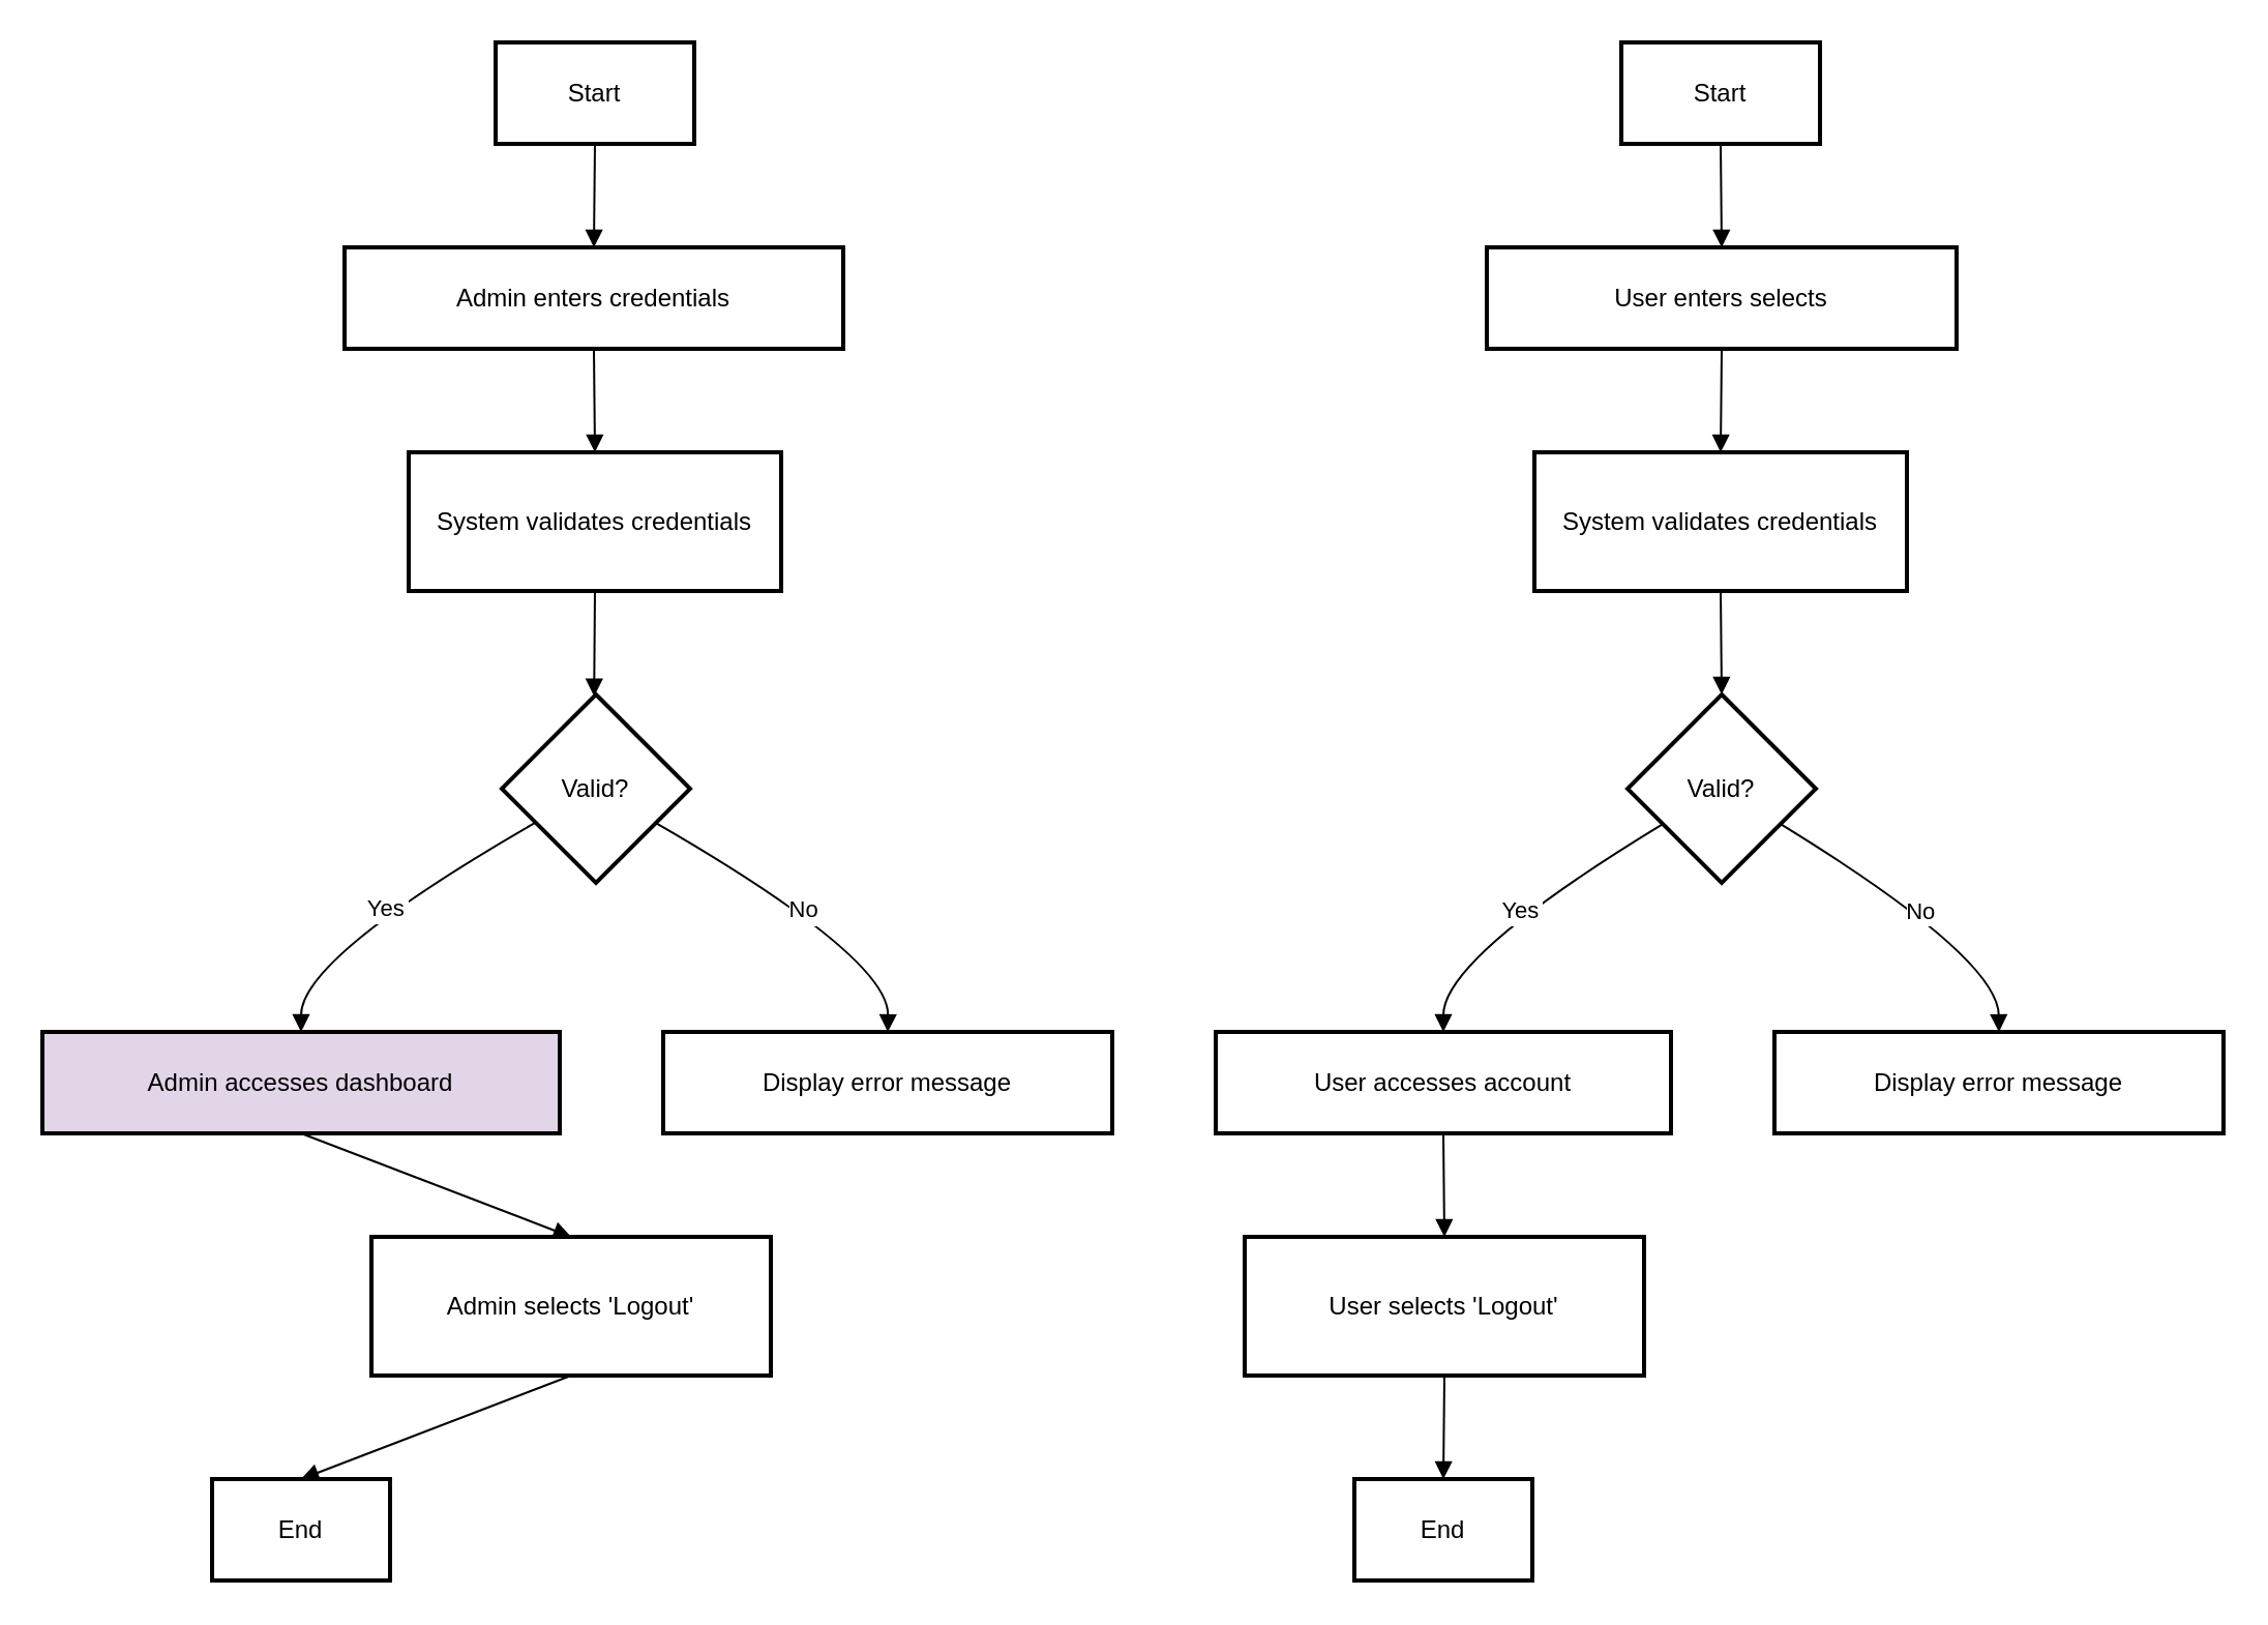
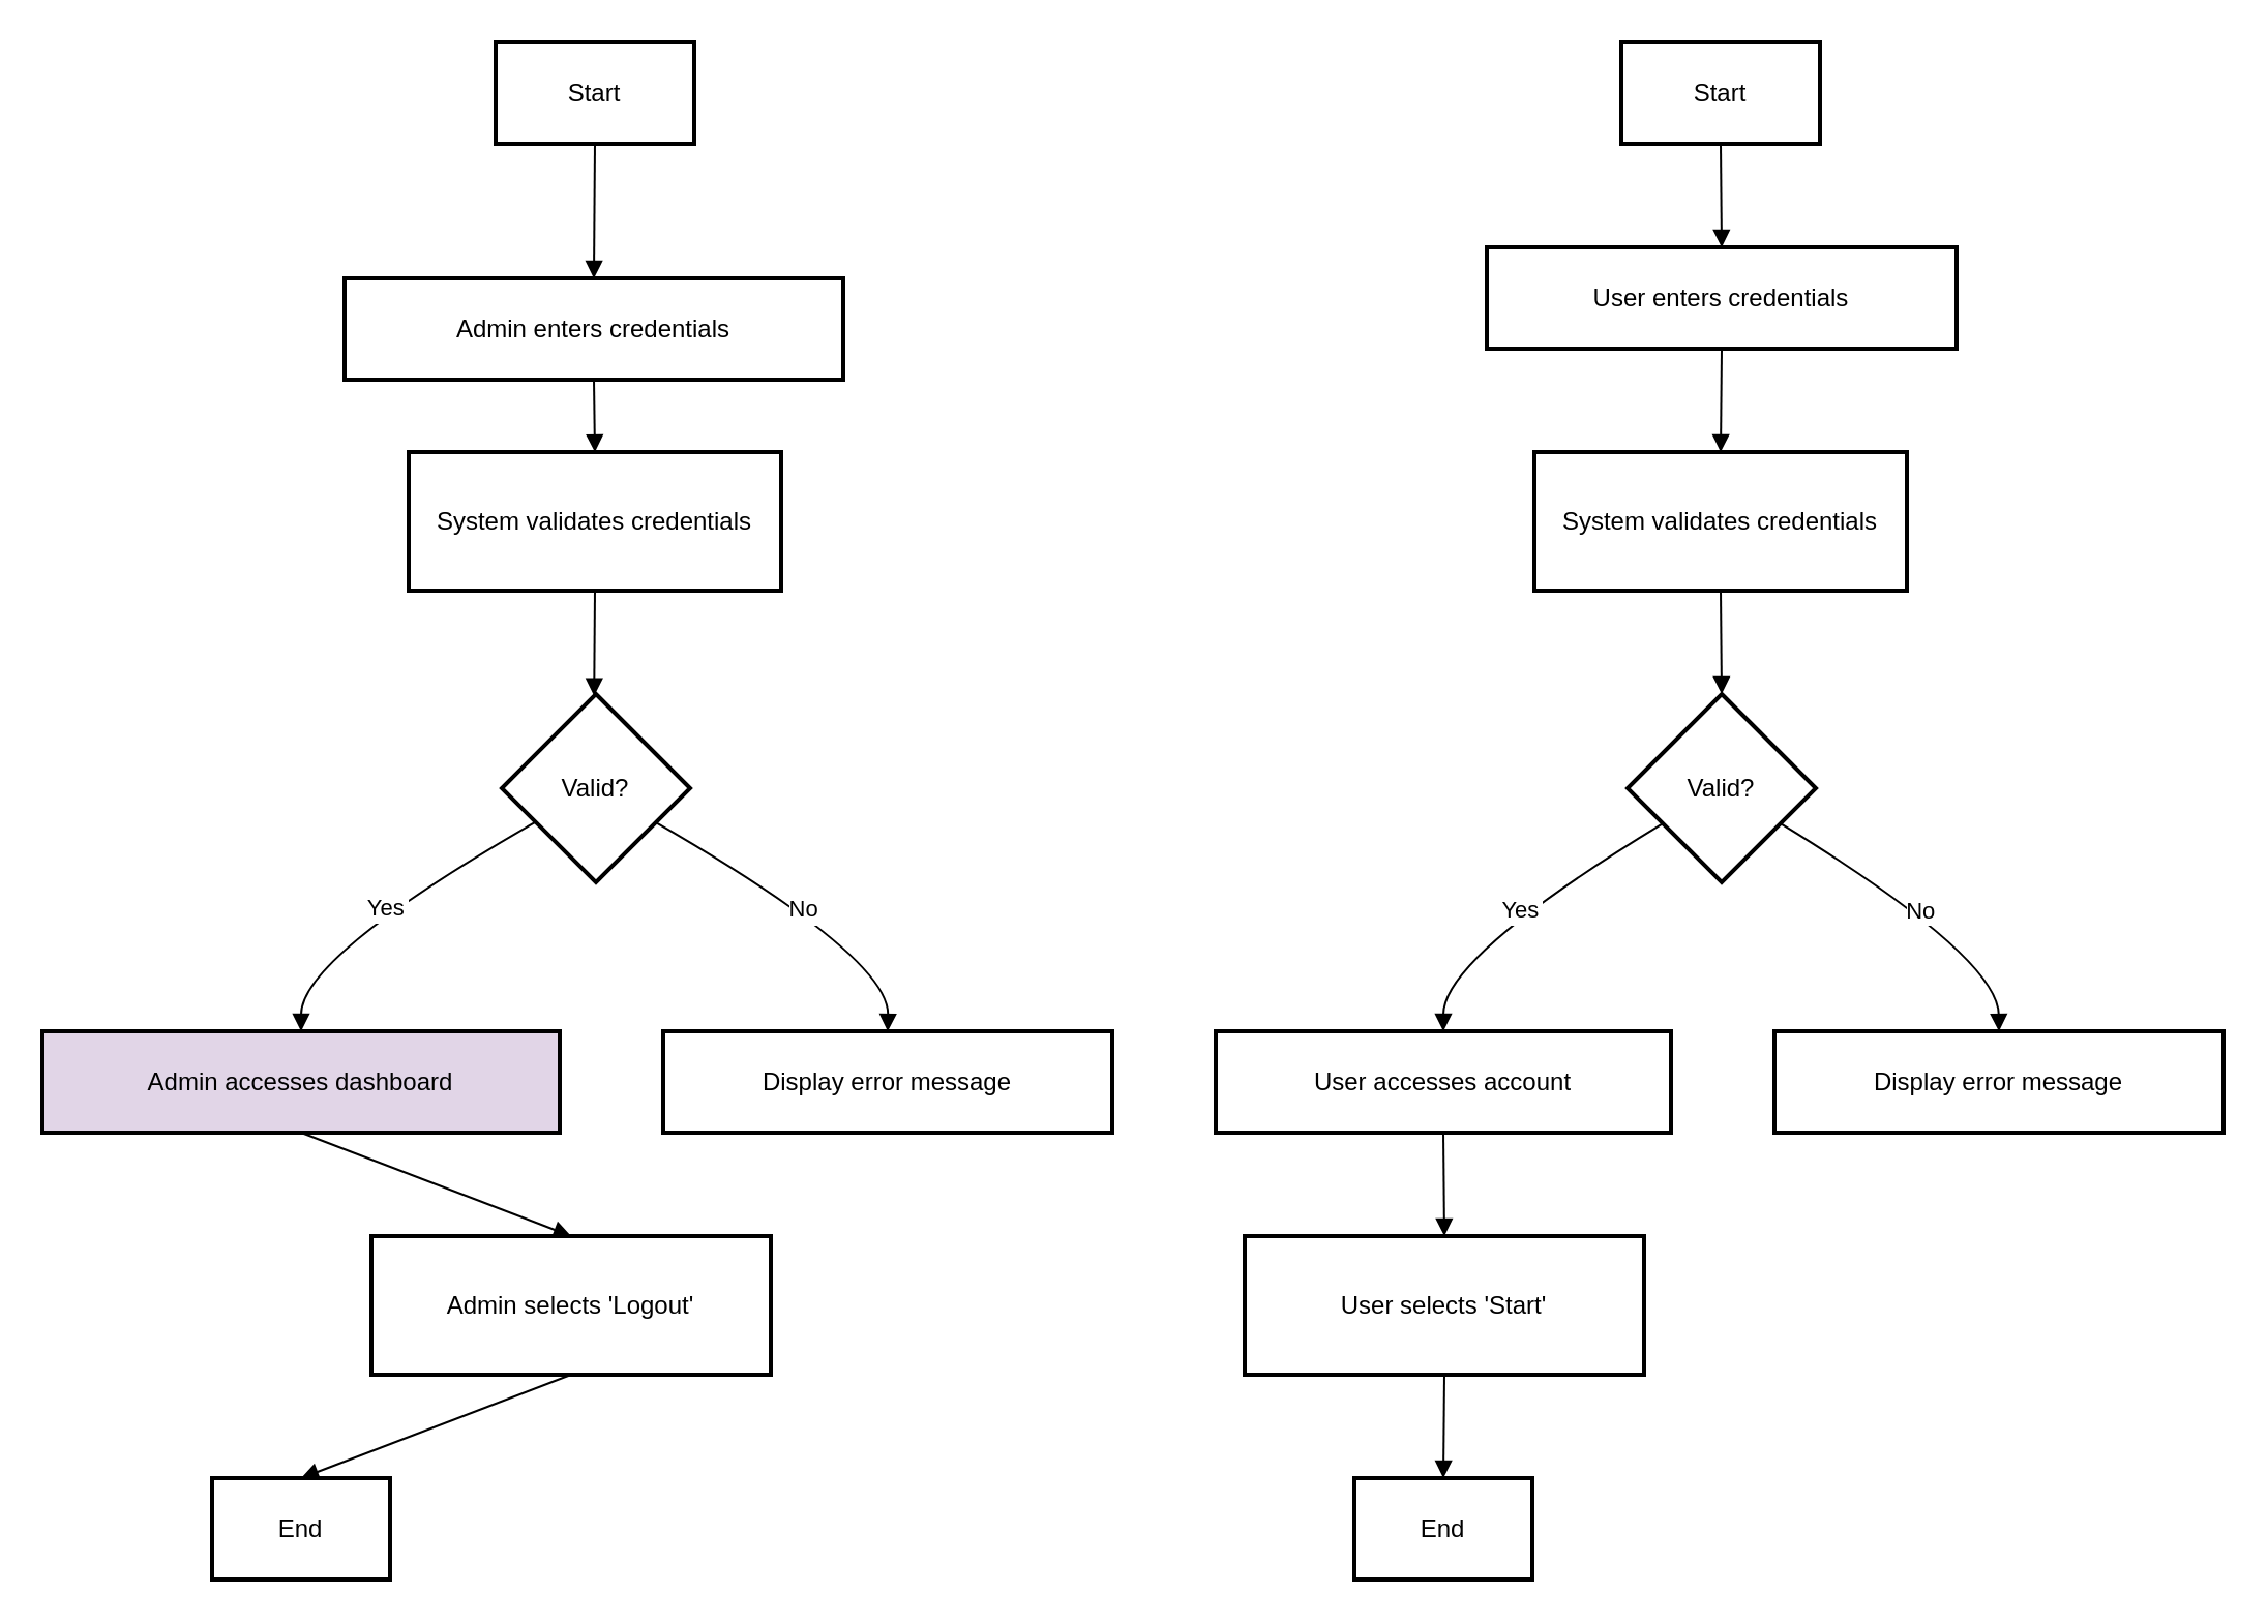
  <mxCell id="0" />
  <mxCell id="1" parent="0" />
  <mxCell id="2" value="Start" style="whiteSpace=wrap;strokeWidth=2;" vertex="1" parent="1"><mxGeometry x="239" y="20" width="96" height="49" as="geometry" /></mxCell>
- <mxCell id="3" value="Admin enters credentials" style="whiteSpace=wrap;strokeWidth=2;" vertex="1" parent="1"><mxGeometry x="166" y="119" width="241" height="49" as="geometry" /></mxCell>
+ <mxCell id="3" value="Admin enters credentials" style="whiteSpace=wrap;strokeWidth=2;" vertex="1" parent="1"><mxGeometry x="166" y="134" width="241" height="49" as="geometry" /></mxCell>
  <mxCell id="4" value="System validates credentials" style="whiteSpace=wrap;strokeWidth=2;" vertex="1" parent="1"><mxGeometry x="197" y="218" width="180" height="67" as="geometry" /></mxCell>
  <mxCell id="5" value="Valid?" style="rhombus;strokeWidth=2;whiteSpace=wrap;" vertex="1" parent="1"><mxGeometry x="242" y="335" width="91" height="91" as="geometry" /></mxCell>
  <mxCell id="6" value="Admin accesses dashboard" style="whiteSpace=wrap;strokeWidth=2;fillColor=#e1d5e7;" vertex="1" parent="1"><mxGeometry x="20" y="498" width="250" height="49" as="geometry" /></mxCell>
  <mxCell id="7" value="Admin selects 'Logout'" style="whiteSpace=wrap;strokeWidth=2;" vertex="1" parent="1"><mxGeometry x="179" y="597" width="193" height="67" as="geometry" /></mxCell>
  <mxCell id="8" value="End" style="whiteSpace=wrap;strokeWidth=2;" vertex="1" parent="1"><mxGeometry x="102" y="714" width="86" height="49" as="geometry" /></mxCell>
  <mxCell id="9" value="Display error message" style="whiteSpace=wrap;strokeWidth=2;" vertex="1" parent="1"><mxGeometry x="320" y="498" width="217" height="49" as="geometry" /></mxCell>
  <mxCell id="10" value="Start" style="whiteSpace=wrap;strokeWidth=2;" vertex="1" parent="1"><mxGeometry x="783" y="20" width="96" height="49" as="geometry" /></mxCell>
- <mxCell id="11" value="User enters selects" style="whiteSpace=wrap;strokeWidth=2;" vertex="1" parent="1"><mxGeometry x="718" y="119" width="227" height="49" as="geometry" /></mxCell>
+ <mxCell id="11" value="User enters credentials" style="whiteSpace=wrap;strokeWidth=2;" vertex="1" parent="1"><mxGeometry x="718" y="119" width="227" height="49" as="geometry" /></mxCell>
  <mxCell id="12" value="System validates credentials" style="whiteSpace=wrap;strokeWidth=2;" vertex="1" parent="1"><mxGeometry x="741" y="218" width="180" height="67" as="geometry" /></mxCell>
  <mxCell id="13" value="Valid?" style="rhombus;strokeWidth=2;whiteSpace=wrap;" vertex="1" parent="1"><mxGeometry x="786" y="335" width="91" height="91" as="geometry" /></mxCell>
  <mxCell id="14" value="User accesses account" style="whiteSpace=wrap;strokeWidth=2;" vertex="1" parent="1"><mxGeometry x="587" y="498" width="220" height="49" as="geometry" /></mxCell>
- <mxCell id="15" value="User selects 'Logout'" style="whiteSpace=wrap;strokeWidth=2;" vertex="1" parent="1"><mxGeometry x="601" y="597" width="193" height="67" as="geometry" /></mxCell>
+ <mxCell id="15" value="User selects 'Start'" style="whiteSpace=wrap;strokeWidth=2;" vertex="1" parent="1"><mxGeometry x="601" y="597" width="193" height="67" as="geometry" /></mxCell>
  <mxCell id="16" value="End" style="whiteSpace=wrap;strokeWidth=2;" vertex="1" parent="1"><mxGeometry x="654" y="714" width="86" height="49" as="geometry" /></mxCell>
  <mxCell id="17" value="Display error message" style="whiteSpace=wrap;strokeWidth=2;" vertex="1" parent="1"><mxGeometry x="857" y="498" width="217" height="49" as="geometry" /></mxCell>
  <mxCell id="18" value="" style="curved=1;startArrow=none;endArrow=block;exitX=0.5;exitY=1;entryX=0.5;entryY=0;rounded=0;" edge="1" parent="1" source="2" target="3"><mxGeometry relative="1" as="geometry"><Array as="points" /></mxGeometry></mxCell>
  <mxCell id="19" value="" style="curved=1;startArrow=none;endArrow=block;exitX=0.5;exitY=1;entryX=0.5;entryY=0;rounded=0;" edge="1" parent="1" source="3" target="4"><mxGeometry relative="1" as="geometry"><Array as="points" /></mxGeometry></mxCell>
  <mxCell id="20" value="" style="curved=1;startArrow=none;endArrow=block;exitX=0.5;exitY=0.99;entryX=0.49;entryY=0;rounded=0;" edge="1" parent="1" source="4" target="5"><mxGeometry relative="1" as="geometry"><Array as="points" /></mxGeometry></mxCell>
  <mxCell id="21" value="Yes" style="curved=1;startArrow=none;endArrow=block;exitX=0;exitY=0.78;entryX=0.5;entryY=0.01;rounded=0;" edge="1" parent="1" source="5" target="6"><mxGeometry relative="1" as="geometry"><Array as="points"><mxPoint x="145" y="462" /></Array></mxGeometry></mxCell>
  <mxCell id="22" value="" style="curved=1;startArrow=none;endArrow=block;exitX=0.5;exitY=1.01;entryX=0.5;entryY=0.01;rounded=0;" edge="1" parent="1" source="6" target="7"><mxGeometry relative="1" as="geometry"><Array as="points" /></mxGeometry></mxCell>
  <mxCell id="23" value="" style="curved=1;startArrow=none;endArrow=block;exitX=0.5;exitY=1;entryX=0.5;entryY=0;rounded=0;" edge="1" parent="1" source="7" target="8"><mxGeometry relative="1" as="geometry"><Array as="points" /></mxGeometry></mxCell>
  <mxCell id="24" value="No" style="curved=1;startArrow=none;endArrow=block;exitX=0.99;exitY=0.78;entryX=0.5;entryY=0.01;rounded=0;" edge="1" parent="1" source="5" target="9"><mxGeometry relative="1" as="geometry"><Array as="points"><mxPoint x="429" y="462" /></Array></mxGeometry></mxCell>
  <mxCell id="25" value="" style="curved=1;startArrow=none;endArrow=block;exitX=0.5;exitY=1;entryX=0.5;entryY=0;rounded=0;" edge="1" parent="1" source="10" target="11"><mxGeometry relative="1" as="geometry"><Array as="points" /></mxGeometry></mxCell>
  <mxCell id="26" value="" style="curved=1;startArrow=none;endArrow=block;exitX=0.5;exitY=1;entryX=0.5;entryY=0;rounded=0;" edge="1" parent="1" source="11" target="12"><mxGeometry relative="1" as="geometry"><Array as="points" /></mxGeometry></mxCell>
  <mxCell id="27" value="" style="curved=1;startArrow=none;endArrow=block;exitX=0.5;exitY=0.99;entryX=0.5;entryY=0;rounded=0;" edge="1" parent="1" source="12" target="13"><mxGeometry relative="1" as="geometry"><Array as="points" /></mxGeometry></mxCell>
  <mxCell id="28" value="Yes" style="curved=1;startArrow=none;endArrow=block;exitX=0;exitY=0.8;entryX=0.5;entryY=0.01;rounded=0;" edge="1" parent="1" source="13" target="14"><mxGeometry relative="1" as="geometry"><Array as="points"><mxPoint x="697" y="462" /></Array></mxGeometry></mxCell>
  <mxCell id="29" value="" style="curved=1;startArrow=none;endArrow=block;exitX=0.5;exitY=1.01;entryX=0.5;entryY=0.01;rounded=0;" edge="1" parent="1" source="14" target="15"><mxGeometry relative="1" as="geometry"><Array as="points" /></mxGeometry></mxCell>
  <mxCell id="30" value="" style="curved=1;startArrow=none;endArrow=block;exitX=0.5;exitY=1;entryX=0.5;entryY=0;rounded=0;" edge="1" parent="1" source="15" target="16"><mxGeometry relative="1" as="geometry"><Array as="points" /></mxGeometry></mxCell>
  <mxCell id="31" value="No" style="curved=1;startArrow=none;endArrow=block;exitX=1;exitY=0.8;entryX=0.5;entryY=0.01;rounded=0;" edge="1" parent="1" source="13" target="17"><mxGeometry relative="1" as="geometry"><Array as="points"><mxPoint x="965" y="462" /></Array></mxGeometry></mxCell>
